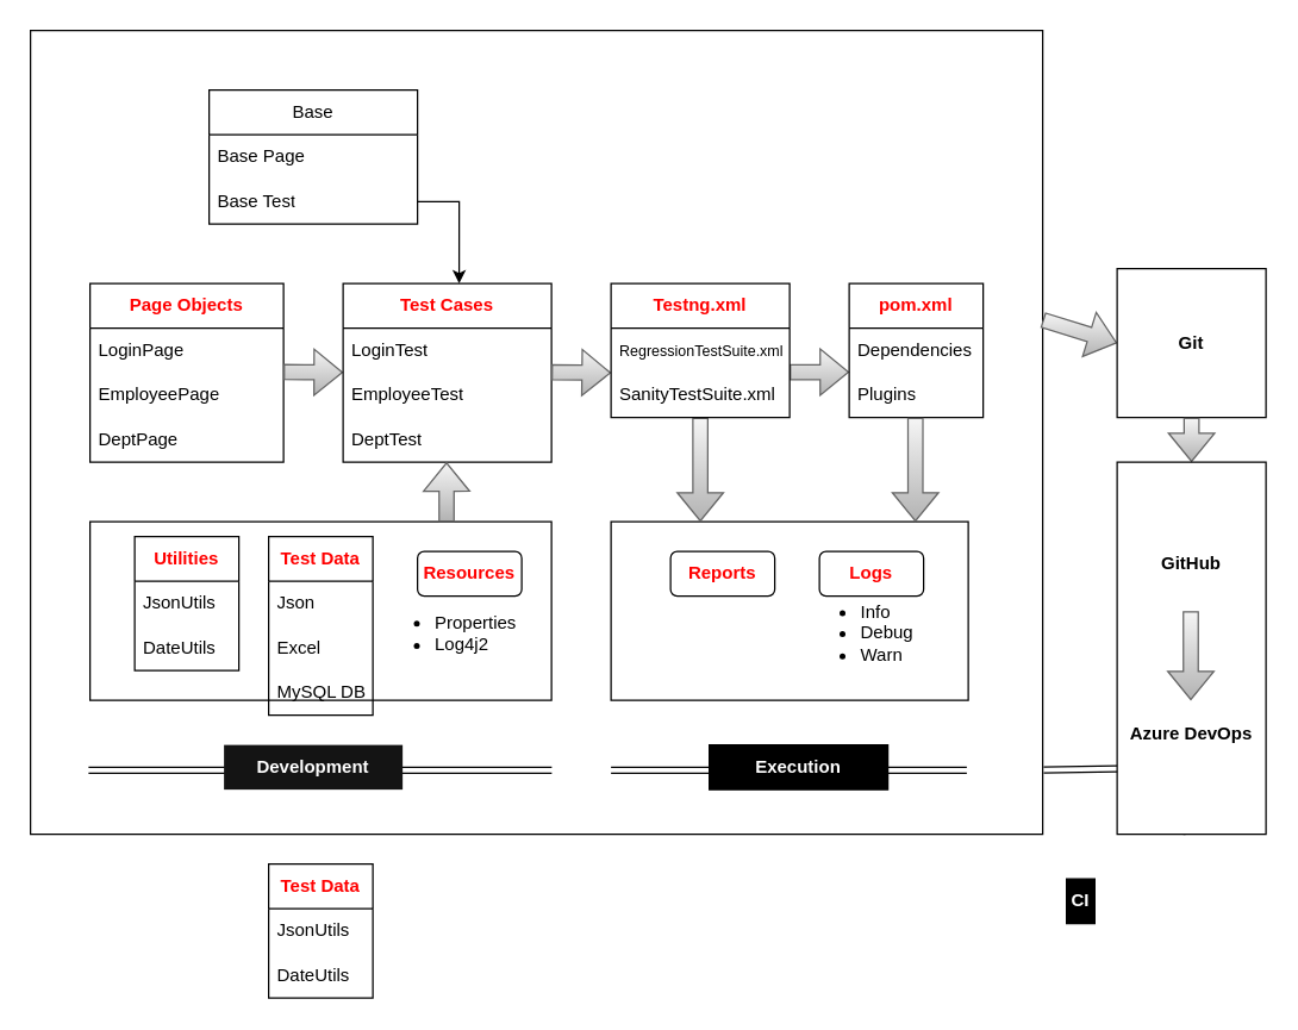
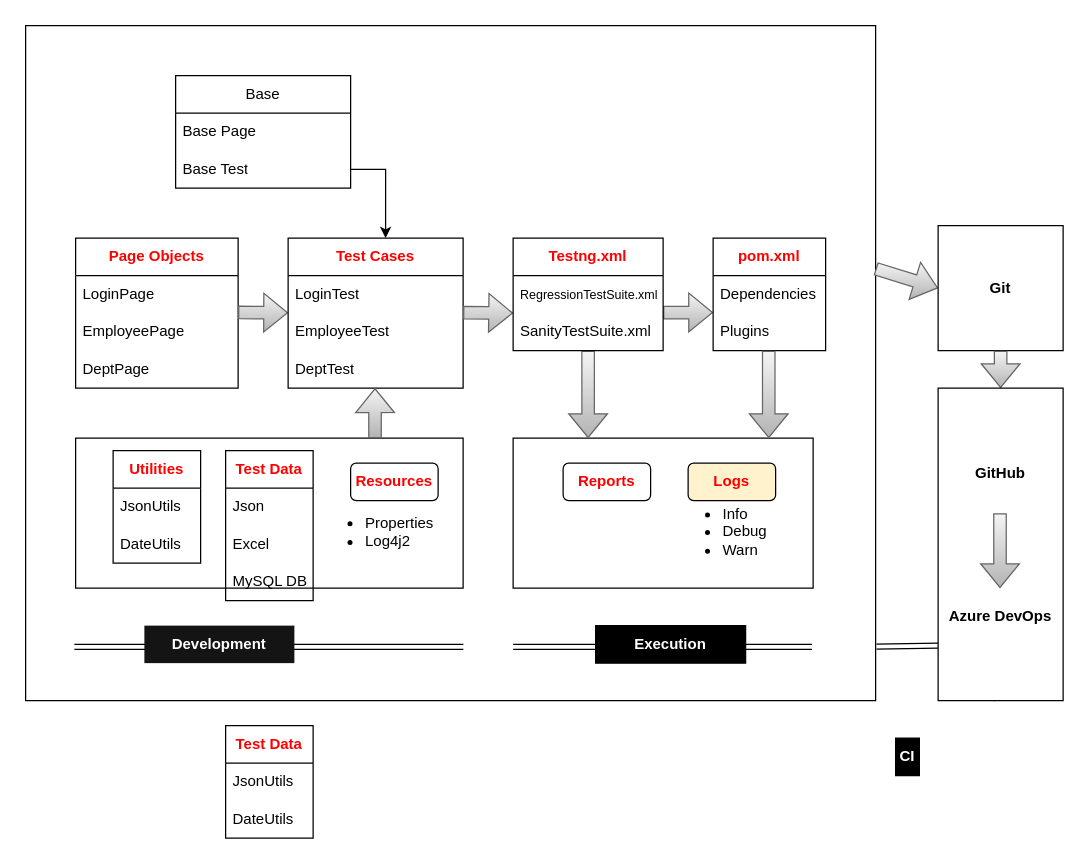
  <mxCell id="0" />
  <mxCell id="1" parent="0" />
  <mxCell id="2" value="" style="rounded=0;whiteSpace=wrap;html=1;" parent="1" vertex="1"><mxGeometry x="20" y="20" width="680" height="540" as="geometry" /></mxCell>
  <mxCell id="3" value="Page Objects" style="swimlane;fontStyle=1;childLayout=stackLayout;horizontal=1;startSize=30;horizontalStack=0;resizeParent=1;resizeParentMax=0;resizeLast=0;collapsible=1;marginBottom=0;whiteSpace=wrap;html=1;fontColor=#FF0000;" parent="1" vertex="1"><mxGeometry x="60" y="190" width="130" height="120" as="geometry" /></mxCell>
  <mxCell id="4" value="LoginPage" style="text;strokeColor=none;fillColor=none;align=left;verticalAlign=middle;spacingLeft=4;spacingRight=4;overflow=hidden;points=[[0,0.5],[1,0.5]];portConstraint=eastwest;rotatable=0;whiteSpace=wrap;html=1;" parent="3" vertex="1"><mxGeometry y="30" width="130" height="30" as="geometry" /></mxCell>
  <mxCell id="5" value="EmployeePage" style="text;strokeColor=none;fillColor=none;align=left;verticalAlign=middle;spacingLeft=4;spacingRight=4;overflow=hidden;points=[[0,0.5],[1,0.5]];portConstraint=eastwest;rotatable=0;whiteSpace=wrap;html=1;" parent="3" vertex="1"><mxGeometry y="60" width="130" height="30" as="geometry" /></mxCell>
  <mxCell id="6" value="DeptPage" style="text;strokeColor=none;fillColor=none;align=left;verticalAlign=middle;spacingLeft=4;spacingRight=4;overflow=hidden;points=[[0,0.5],[1,0.5]];portConstraint=eastwest;rotatable=0;whiteSpace=wrap;html=1;" parent="3" vertex="1"><mxGeometry y="90" width="130" height="30" as="geometry" /></mxCell>
  <mxCell id="7" value="" style="shape=flexArrow;endArrow=classic;html=1;rounded=0;fillColor=#f5f5f5;strokeColor=#666666;gradientColor=#b3b3b3;" parent="1" target="8" edge="1"><mxGeometry width="50" height="50" relative="1" as="geometry"><mxPoint x="190" y="249.5" as="sourcePoint" /><mxPoint x="260" y="249.5" as="targetPoint" /></mxGeometry></mxCell>
  <mxCell id="8" value="Test Cases" style="swimlane;fontStyle=1;childLayout=stackLayout;horizontal=1;startSize=30;horizontalStack=0;resizeParent=1;resizeParentMax=0;resizeLast=0;collapsible=1;marginBottom=0;whiteSpace=wrap;html=1;fontColor=light-dark(#FF0000,#EDEDED);" parent="1" vertex="1"><mxGeometry x="230" y="190" width="140" height="120" as="geometry" /></mxCell>
  <mxCell id="9" value="LoginTest" style="text;strokeColor=none;fillColor=none;align=left;verticalAlign=middle;spacingLeft=4;spacingRight=4;overflow=hidden;points=[[0,0.5],[1,0.5]];portConstraint=eastwest;rotatable=0;whiteSpace=wrap;html=1;" parent="8" vertex="1"><mxGeometry y="30" width="140" height="30" as="geometry" /></mxCell>
  <mxCell id="10" value="EmployeeTest" style="text;strokeColor=none;fillColor=none;align=left;verticalAlign=middle;spacingLeft=4;spacingRight=4;overflow=hidden;points=[[0,0.5],[1,0.5]];portConstraint=eastwest;rotatable=0;whiteSpace=wrap;html=1;" parent="8" vertex="1"><mxGeometry y="60" width="140" height="30" as="geometry" /></mxCell>
  <mxCell id="11" value="DeptTest" style="text;strokeColor=none;fillColor=none;align=left;verticalAlign=middle;spacingLeft=4;spacingRight=4;overflow=hidden;points=[[0,0.5],[1,0.5]];portConstraint=eastwest;rotatable=0;whiteSpace=wrap;html=1;" parent="8" vertex="1"><mxGeometry y="90" width="140" height="30" as="geometry" /></mxCell>
  <mxCell id="12" value="" style="shape=flexArrow;endArrow=classic;html=1;rounded=0;fillColor=#f5f5f5;strokeColor=#666666;gradientColor=#b3b3b3;" parent="1" edge="1"><mxGeometry width="50" height="50" relative="1" as="geometry"><mxPoint x="370" y="249.5" as="sourcePoint" /><mxPoint x="410" y="250" as="targetPoint" /></mxGeometry></mxCell>
  <mxCell id="13" value="" style="shape=flexArrow;endArrow=classic;html=1;rounded=0;fillColor=#f5f5f5;gradientColor=#b3b3b3;strokeColor=#666666;" parent="1" edge="1"><mxGeometry width="50" height="50" relative="1" as="geometry"><mxPoint x="530" y="249.5" as="sourcePoint" /><mxPoint x="570" y="249.5" as="targetPoint" /></mxGeometry></mxCell>
  <mxCell id="14" value="" style="rounded=0;whiteSpace=wrap;html=1;" parent="1" vertex="1"><mxGeometry x="60" y="350" width="310" height="120" as="geometry" /></mxCell>
  <mxCell id="15" value="Resources" style="rounded=1;whiteSpace=wrap;html=1;labelBorderColor=none;fontColor=#FF0000;fontStyle=1" parent="1" vertex="1"><mxGeometry x="280" y="370" width="70" height="30" as="geometry" /></mxCell>
  <mxCell id="16" value="" style="rounded=0;whiteSpace=wrap;html=1;" parent="1" vertex="1"><mxGeometry x="410" y="350" width="240" height="120" as="geometry" /></mxCell>
  <mxCell id="17" value="Reports" style="rounded=1;whiteSpace=wrap;html=1;fontColor=#FF0000;fontStyle=1" parent="1" vertex="1"><mxGeometry x="450" y="370" width="70" height="30" as="geometry" /></mxCell>
- <mxCell id="18" value="Logs" style="rounded=1;whiteSpace=wrap;html=1;fontColor=#FF0000;fontStyle=1" parent="1" vertex="1"><mxGeometry x="550" y="370" width="70" height="30" as="geometry" /></mxCell>
+ <mxCell id="18" value="Logs" style="rounded=1;whiteSpace=wrap;html=1;fontColor=#FF0000;fontStyle=1;fillColor=#fff2cc;" parent="1" vertex="1"><mxGeometry x="550" y="370" width="70" height="30" as="geometry" /></mxCell>
  <mxCell id="19" value="" style="shape=flexArrow;endArrow=classic;html=1;rounded=0;entryX=0;entryY=0.5;entryDx=0;entryDy=0;fillColor=#f5f5f5;gradientColor=#b3b3b3;strokeColor=#666666;" parent="1" target="20" edge="1"><mxGeometry width="50" height="50" relative="1" as="geometry"><mxPoint x="700" y="214.5" as="sourcePoint" /><mxPoint x="740" y="214.5" as="targetPoint" /></mxGeometry></mxCell>
  <mxCell id="20" value="Git" style="rounded=0;whiteSpace=wrap;html=1;fontStyle=1" parent="1" vertex="1"><mxGeometry x="750" y="180" width="100" height="100" as="geometry" /></mxCell>
  <mxCell id="21" value="" style="shape=flexArrow;endArrow=classic;html=1;rounded=0;exitX=0.5;exitY=1;exitDx=0;exitDy=0;entryX=0.5;entryY=0;entryDx=0;entryDy=0;fillColor=#f5f5f5;gradientColor=#b3b3b3;strokeColor=#666666;" parent="1" source="20" target="24" edge="1"><mxGeometry width="50" height="50" relative="1" as="geometry"><mxPoint x="795" y="250" as="sourcePoint" /><mxPoint x="785" y="290" as="targetPoint" /></mxGeometry></mxCell>
  <mxCell id="22" value="" style="shape=flexArrow;endArrow=classic;html=1;rounded=0;exitX=0.5;exitY=1;exitDx=0;exitDy=0;entryX=0.5;entryY=0;entryDx=0;entryDy=0;" parent="1" source="24" edge="1"><mxGeometry width="50" height="50" relative="1" as="geometry"><mxPoint x="790" y="403" as="sourcePoint" /><mxPoint x="790" y="463" as="targetPoint" /></mxGeometry></mxCell>
  <mxCell id="23" value="" style="shape=flexArrow;endArrow=classic;html=1;rounded=0;exitX=0.5;exitY=1;exitDx=0;exitDy=0;entryX=0.5;entryY=0;entryDx=0;entryDy=0;" parent="1" target="24" edge="1"><mxGeometry width="50" height="50" relative="1" as="geometry"><mxPoint x="790" y="403" as="sourcePoint" /><mxPoint x="790" y="463" as="targetPoint" /></mxGeometry></mxCell>
  <mxCell id="24" value="GitHub&lt;div&gt;&lt;br&gt;&lt;/div&gt;&lt;div&gt;&lt;br&gt;&lt;/div&gt;&lt;div&gt;&lt;br&gt;&lt;/div&gt;&lt;div&gt;&lt;br&gt;&lt;/div&gt;&lt;div&gt;&lt;br&gt;&lt;/div&gt;&lt;div&gt;&lt;br&gt;&lt;/div&gt;&lt;div&gt;&lt;br&gt;&lt;/div&gt;&lt;div&gt;Azure DevOps&lt;/div&gt;" style="rounded=0;whiteSpace=wrap;html=1;fontStyle=1" parent="1" vertex="1"><mxGeometry x="750" y="310" width="100" height="250" as="geometry" /></mxCell>
  <mxCell id="25" value="" style="shape=link;html=1;rounded=0;entryX=0.515;entryY=0.9;entryDx=0;entryDy=0;entryPerimeter=0;" parent="1" edge="1"><mxGeometry width="100" relative="1" as="geometry"><mxPoint x="59" y="517" as="sourcePoint" /><mxPoint x="370.2" y="517" as="targetPoint" /></mxGeometry></mxCell>
- <mxCell id="26" value="Development" style="rounded=0;whiteSpace=wrap;html=1;fillColor=light-dark(#141414, #ededed);fontColor=light-dark(#ffffff, #ededed);strokeColor=none;gradientColor=none;fontStyle=1" parent="1" vertex="1"><mxGeometry x="150" y="500" width="120" height="30" as="geometry" /></mxCell>
+ <mxCell id="26" value="Development" style="rounded=0;whiteSpace=wrap;html=1;fillColor=light-dark(#141414, #ededed);fontColor=light-dark(#ffffff, #ededed);strokeColor=none;gradientColor=none;fontStyle=1" parent="1" vertex="1"><mxGeometry x="115" y="500" width="120" height="30" as="geometry" /></mxCell>
  <mxCell id="27" value="" style="shape=link;html=1;rounded=0;" parent="1" edge="1"><mxGeometry width="100" relative="1" as="geometry"><mxPoint x="410" y="517" as="sourcePoint" /><mxPoint x="649" y="517" as="targetPoint" /></mxGeometry></mxCell>
  <mxCell id="28" value="Execution" style="rounded=0;whiteSpace=wrap;html=1;gradientColor=default;fillColor=light-dark(#0a0a0a, #ededed);fontColor=light-dark(#ffffff, #ededed);fontStyle=1" parent="1" vertex="1"><mxGeometry x="476" y="500" width="120" height="30" as="geometry" /></mxCell>
  <mxCell id="29" value="" style="shape=flexArrow;endArrow=classic;html=1;rounded=0;exitX=0.5;exitY=1;exitDx=0;exitDy=0;entryX=0.5;entryY=0;entryDx=0;entryDy=0;fillColor=#f5f5f5;gradientColor=#b3b3b3;strokeColor=#666666;" parent="1" edge="1"><mxGeometry width="50" height="50" relative="1" as="geometry"><mxPoint x="799.5" y="410" as="sourcePoint" /><mxPoint x="799.5" y="470" as="targetPoint" /></mxGeometry></mxCell>
  <mxCell id="30" value="" style="shape=flexArrow;endArrow=classic;html=1;rounded=0;entryX=0.25;entryY=0;entryDx=0;entryDy=0;fillColor=#f5f5f5;gradientColor=#b3b3b3;strokeColor=#666666;exitX=0.5;exitY=1;exitDx=0;exitDy=0;exitPerimeter=0;" parent="1" target="16" edge="1" source="42"><mxGeometry width="50" height="50" relative="1" as="geometry"><mxPoint x="470" y="290" as="sourcePoint" /><mxPoint x="469.5" y="330" as="targetPoint" /></mxGeometry></mxCell>
  <mxCell id="31" value="" style="shape=flexArrow;endArrow=classic;html=1;rounded=0;fillColor=#f5f5f5;strokeColor=#666666;gradientColor=#b3b3b3;flowAnimation=0;entryX=0.357;entryY=0.667;entryDx=0;entryDy=0;entryPerimeter=0;" parent="1" edge="1"><mxGeometry width="50" height="50" relative="1" as="geometry"><mxPoint x="299.52" y="350" as="sourcePoint" /><mxPoint x="299.5" y="310.01" as="targetPoint" /></mxGeometry></mxCell>
  <mxCell id="32" value="" style="shape=link;html=1;rounded=0;entryX=0;entryY=0.824;entryDx=0;entryDy=0;entryPerimeter=0;exitX=1.001;exitY=0.92;exitDx=0;exitDy=0;exitPerimeter=0;" parent="1" source="2" target="24" edge="1"><mxGeometry width="100" relative="1" as="geometry"><mxPoint x="700" y="517" as="sourcePoint" /><mxPoint x="740" y="517" as="targetPoint" /></mxGeometry></mxCell>
  <mxCell id="33" value="CI" style="rounded=0;whiteSpace=wrap;html=1;gradientColor=default;fillColor=light-dark(#0a0a0a, #ededed);fontColor=light-dark(#ffffff, #ededed);fontStyle=1" parent="1" vertex="1"><mxGeometry x="716" y="590" width="19" height="30" as="geometry" /></mxCell>
  <mxCell id="34" value="Base" style="swimlane;fontStyle=0;childLayout=stackLayout;horizontal=1;startSize=30;horizontalStack=0;resizeParent=1;resizeParentMax=0;resizeLast=0;collapsible=1;marginBottom=0;whiteSpace=wrap;html=1;" parent="1" vertex="1"><mxGeometry x="140" y="60" width="140" height="90" as="geometry" /></mxCell>
  <mxCell id="35" value="Base Page" style="text;strokeColor=none;fillColor=none;align=left;verticalAlign=middle;spacingLeft=4;spacingRight=4;overflow=hidden;points=[[0,0.5],[1,0.5]];portConstraint=eastwest;rotatable=0;whiteSpace=wrap;html=1;" parent="34" vertex="1"><mxGeometry y="30" width="140" height="30" as="geometry" /></mxCell>
  <mxCell id="36" value="Base Test" style="text;strokeColor=none;fillColor=none;align=left;verticalAlign=middle;spacingLeft=4;spacingRight=4;overflow=hidden;points=[[0,0.5],[1,0.5]];portConstraint=eastwest;rotatable=0;whiteSpace=wrap;html=1;" parent="34" vertex="1"><mxGeometry y="60" width="140" height="30" as="geometry" /></mxCell>
  <mxCell id="37" style="edgeStyle=orthogonalEdgeStyle;rounded=0;orthogonalLoop=1;jettySize=auto;html=1;exitX=1;exitY=0.5;exitDx=0;exitDy=0;entryX=0.557;entryY=0;entryDx=0;entryDy=0;entryPerimeter=0;" parent="1" source="36" target="8" edge="1"><mxGeometry relative="1" as="geometry" /></mxCell>
  <mxCell id="38" value="&lt;ul&gt;&lt;li&gt;Properties&lt;/li&gt;&lt;li&gt;Log4j2&lt;/li&gt;&lt;/ul&gt;" style="text;html=1;align=left;verticalAlign=middle;whiteSpace=wrap;rounded=0;" parent="1" vertex="1"><mxGeometry x="250" y="410" width="60" height="30" as="geometry" /></mxCell>
  <mxCell id="39" value="&lt;ul&gt;&lt;li&gt;Info&lt;/li&gt;&lt;li&gt;Debug&lt;/li&gt;&lt;li&gt;Warn&lt;/li&gt;&lt;/ul&gt;" style="text;html=1;align=left;verticalAlign=middle;whiteSpace=wrap;rounded=0;" parent="1" vertex="1"><mxGeometry x="536" y="410" width="60" height="30" as="geometry" /></mxCell>
  <mxCell id="40" value="&lt;span style=&quot;color: rgb(255, 0, 0); font-weight: 700;&quot;&gt;Testng.xml&lt;/span&gt;" style="swimlane;fontStyle=0;childLayout=stackLayout;horizontal=1;startSize=30;horizontalStack=0;resizeParent=1;resizeParentMax=0;resizeLast=0;collapsible=1;marginBottom=0;whiteSpace=wrap;html=1;" vertex="1" parent="1"><mxGeometry x="410" y="190" width="120" height="90" as="geometry" /></mxCell>
  <mxCell id="41" value="&lt;span style=&quot;background-color: transparent; color: light-dark(rgb(0, 0, 0), rgb(255, 255, 255));&quot;&gt;&lt;font style=&quot;font-size: 10px;&quot;&gt;RegressionTestSuite.xml&lt;/font&gt;&lt;/span&gt;" style="text;strokeColor=none;fillColor=none;align=left;verticalAlign=middle;spacingLeft=4;spacingRight=4;overflow=hidden;points=[[0,0.5],[1,0.5]];portConstraint=eastwest;rotatable=0;whiteSpace=wrap;html=1;strokeWidth=2;" vertex="1" parent="40"><mxGeometry y="30" width="120" height="30" as="geometry" /></mxCell>
  <mxCell id="42" value="&lt;span style=&quot;background-color: transparent; color: light-dark(rgb(0, 0, 0), rgb(255, 255, 255));&quot;&gt;SanityTestSuite.xml&lt;/span&gt;" style="text;strokeColor=none;fillColor=none;align=left;verticalAlign=middle;spacingLeft=4;spacingRight=4;overflow=hidden;points=[[0,0.5],[1,0.5]];portConstraint=eastwest;rotatable=0;whiteSpace=wrap;html=1;" vertex="1" parent="40"><mxGeometry y="60" width="120" height="30" as="geometry" /></mxCell>
  <mxCell id="43" value="&lt;span style=&quot;color: rgb(255, 0, 0); font-weight: 700;&quot;&gt;pom.xml&lt;/span&gt;" style="swimlane;fontStyle=0;childLayout=stackLayout;horizontal=1;startSize=30;horizontalStack=0;resizeParent=1;resizeParentMax=0;resizeLast=0;collapsible=1;marginBottom=0;whiteSpace=wrap;html=1;" vertex="1" parent="1"><mxGeometry x="570" y="190" width="90" height="90" as="geometry" /></mxCell>
  <mxCell id="44" value="&lt;span style=&quot;background-color: transparent; color: light-dark(rgb(0, 0, 0), rgb(255, 255, 255));&quot;&gt;Dependencies&lt;/span&gt;" style="text;strokeColor=none;fillColor=none;align=left;verticalAlign=middle;spacingLeft=4;spacingRight=4;overflow=hidden;points=[[0,0.5],[1,0.5]];portConstraint=eastwest;rotatable=0;whiteSpace=wrap;html=1;" vertex="1" parent="43"><mxGeometry y="30" width="90" height="30" as="geometry" /></mxCell>
  <mxCell id="45" value="&lt;span style=&quot;background-color: transparent; color: light-dark(rgb(0, 0, 0), rgb(255, 255, 255));&quot;&gt;Plugins&lt;/span&gt;" style="text;strokeColor=none;fillColor=none;align=left;verticalAlign=middle;spacingLeft=4;spacingRight=4;overflow=hidden;points=[[0,0.5],[1,0.5]];portConstraint=eastwest;rotatable=0;whiteSpace=wrap;html=1;" vertex="1" parent="43"><mxGeometry y="60" width="90" height="30" as="geometry" /></mxCell>
  <mxCell id="46" value="" style="shape=flexArrow;endArrow=classic;html=1;rounded=0;entryX=0.25;entryY=0;entryDx=0;entryDy=0;fillColor=#f5f5f5;gradientColor=#b3b3b3;strokeColor=#666666;exitX=0.5;exitY=1;exitDx=0;exitDy=0;exitPerimeter=0;" edge="1" parent="1"><mxGeometry width="50" height="50" relative="1" as="geometry"><mxPoint x="614.5" y="280" as="sourcePoint" /><mxPoint x="614.5" y="350" as="targetPoint" /></mxGeometry></mxCell>
  <mxCell id="47" value="&lt;span style=&quot;color: rgb(255, 0, 0); font-weight: 700;&quot;&gt;Test Data&lt;/span&gt;" style="swimlane;fontStyle=0;childLayout=stackLayout;horizontal=1;startSize=30;horizontalStack=0;resizeParent=1;resizeParentMax=0;resizeLast=0;collapsible=1;marginBottom=0;whiteSpace=wrap;html=1;" vertex="1" parent="1"><mxGeometry x="180" y="580" width="70" height="90" as="geometry" /></mxCell>
  <mxCell id="48" value="&lt;span style=&quot;background-color: transparent; color: light-dark(rgb(0, 0, 0), rgb(255, 255, 255));&quot;&gt;JsonUtils&lt;/span&gt;" style="text;strokeColor=none;fillColor=none;align=left;verticalAlign=middle;spacingLeft=4;spacingRight=4;overflow=hidden;points=[[0,0.5],[1,0.5]];portConstraint=eastwest;rotatable=0;whiteSpace=wrap;html=1;" vertex="1" parent="47"><mxGeometry y="30" width="70" height="30" as="geometry" /></mxCell>
  <mxCell id="49" value="&lt;span style=&quot;background-color: transparent; color: light-dark(rgb(0, 0, 0), rgb(255, 255, 255));&quot;&gt;DateUtils&lt;/span&gt;" style="text;strokeColor=none;fillColor=none;align=left;verticalAlign=middle;spacingLeft=4;spacingRight=4;overflow=hidden;points=[[0,0.5],[1,0.5]];portConstraint=eastwest;rotatable=0;whiteSpace=wrap;html=1;" vertex="1" parent="47"><mxGeometry y="60" width="70" height="30" as="geometry" /></mxCell>
  <mxCell id="50" value="&lt;span style=&quot;color: rgb(255, 0, 0); font-weight: 700;&quot;&gt;Utilities&lt;/span&gt;" style="swimlane;fontStyle=0;childLayout=stackLayout;horizontal=1;startSize=30;horizontalStack=0;resizeParent=1;resizeParentMax=0;resizeLast=0;collapsible=1;marginBottom=0;whiteSpace=wrap;html=1;" vertex="1" parent="1"><mxGeometry x="90" y="360" width="70" height="90" as="geometry" /></mxCell>
  <mxCell id="51" value="&lt;span style=&quot;background-color: transparent; color: light-dark(rgb(0, 0, 0), rgb(255, 255, 255));&quot;&gt;JsonUtils&lt;/span&gt;" style="text;strokeColor=none;fillColor=none;align=left;verticalAlign=middle;spacingLeft=4;spacingRight=4;overflow=hidden;points=[[0,0.5],[1,0.5]];portConstraint=eastwest;rotatable=0;whiteSpace=wrap;html=1;" vertex="1" parent="50"><mxGeometry y="30" width="70" height="30" as="geometry" /></mxCell>
  <mxCell id="52" value="&lt;span style=&quot;background-color: transparent; color: light-dark(rgb(0, 0, 0), rgb(255, 255, 255));&quot;&gt;DateUtils&lt;/span&gt;" style="text;strokeColor=none;fillColor=none;align=left;verticalAlign=middle;spacingLeft=4;spacingRight=4;overflow=hidden;points=[[0,0.5],[1,0.5]];portConstraint=eastwest;rotatable=0;whiteSpace=wrap;html=1;" vertex="1" parent="50"><mxGeometry y="60" width="70" height="30" as="geometry" /></mxCell>
  <mxCell id="53" value="&lt;span style=&quot;color: rgb(255, 0, 0); font-weight: 700;&quot;&gt;Test Data&lt;/span&gt;" style="swimlane;fontStyle=0;childLayout=stackLayout;horizontal=1;startSize=30;horizontalStack=0;resizeParent=1;resizeParentMax=0;resizeLast=0;collapsible=1;marginBottom=0;whiteSpace=wrap;html=1;" vertex="1" parent="1"><mxGeometry x="180" y="360" width="70" height="120" as="geometry" /></mxCell>
  <mxCell id="54" value="&lt;span style=&quot;background-color: transparent; color: light-dark(rgb(0, 0, 0), rgb(255, 255, 255));&quot;&gt;Json&lt;/span&gt;" style="text;strokeColor=none;fillColor=none;align=left;verticalAlign=middle;spacingLeft=4;spacingRight=4;overflow=hidden;points=[[0,0.5],[1,0.5]];portConstraint=eastwest;rotatable=0;whiteSpace=wrap;html=1;" vertex="1" parent="53"><mxGeometry y="30" width="70" height="30" as="geometry" /></mxCell>
  <mxCell id="55" value="&lt;span style=&quot;background-color: transparent; color: light-dark(rgb(0, 0, 0), rgb(255, 255, 255));&quot;&gt;Excel&lt;/span&gt;" style="text;strokeColor=none;fillColor=none;align=left;verticalAlign=middle;spacingLeft=4;spacingRight=4;overflow=hidden;points=[[0,0.5],[1,0.5]];portConstraint=eastwest;rotatable=0;whiteSpace=wrap;html=1;" vertex="1" parent="53"><mxGeometry y="60" width="70" height="30" as="geometry" /></mxCell>
  <mxCell id="56" value="&lt;span style=&quot;background-color: transparent; color: light-dark(rgb(0, 0, 0), rgb(255, 255, 255));&quot;&gt;MySQL DB&lt;/span&gt;" style="text;strokeColor=none;fillColor=none;align=left;verticalAlign=middle;spacingLeft=4;spacingRight=4;overflow=hidden;points=[[0,0.5],[1,0.5]];portConstraint=eastwest;rotatable=0;whiteSpace=wrap;html=1;" vertex="1" parent="53"><mxGeometry y="90" width="70" height="30" as="geometry" /></mxCell>
